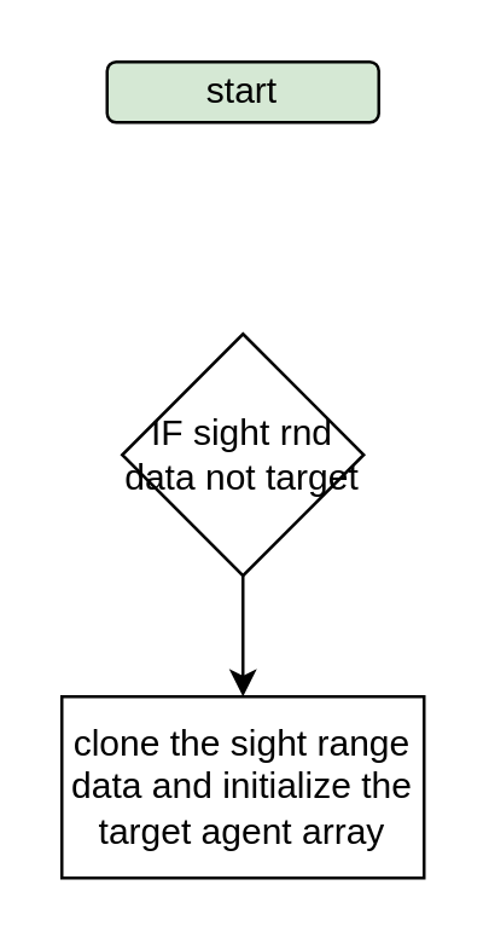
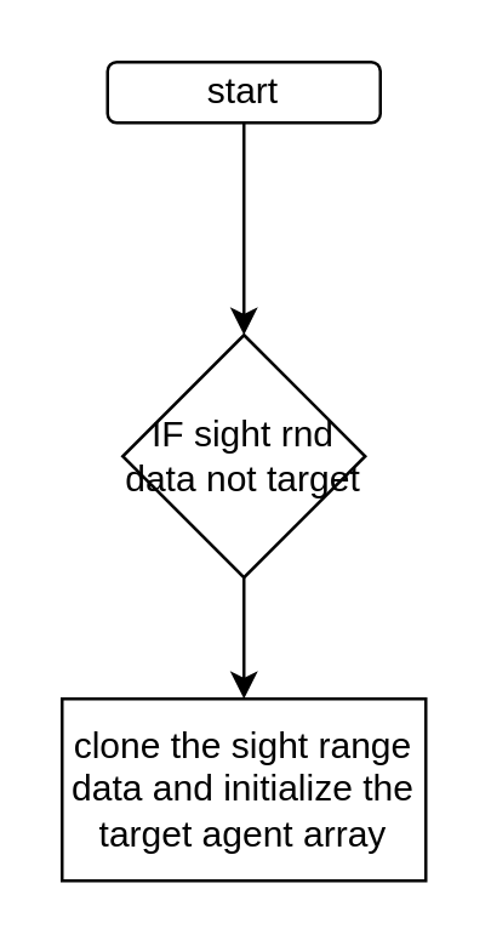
  <mxCell id="0" />
  <mxCell id="1" parent="0" />
- <mxCell id="3" value="start" style="rounded=1;whiteSpace=wrap;html=1;fillColor=#d5e8d4;" vertex="1" parent="1"><mxGeometry x="35" y="20" width="90" height="20" as="geometry" /></mxCell>
+ <mxCell id="2" value="" style="edgeStyle=orthogonalEdgeStyle;rounded=0;orthogonalLoop=1;jettySize=auto;html=1;" edge="1" parent="1" source="3" target="5"><mxGeometry relative="1" as="geometry" /></mxCell>
+ <mxCell id="3" value="start" style="rounded=1;whiteSpace=wrap;html=1;" vertex="1" parent="1"><mxGeometry x="35" y="20" width="90" height="20" as="geometry" /></mxCell>
  <mxCell id="4" value="" style="edgeStyle=orthogonalEdgeStyle;rounded=0;orthogonalLoop=1;jettySize=auto;html=1;" edge="1" parent="1" source="5" target="6"><mxGeometry relative="1" as="geometry" /></mxCell>
  <mxCell id="5" value="IF sight rnd data not target" style="rhombus;whiteSpace=wrap;html=1;" vertex="1" parent="1"><mxGeometry x="40" y="110" width="80" height="80" as="geometry" /></mxCell>
  <mxCell id="6" value="clone the sight range data and initialize the target agent array" style="whiteSpace=wrap;html=1;" vertex="1" parent="1"><mxGeometry x="20" y="230" width="120" height="60" as="geometry" /></mxCell>
